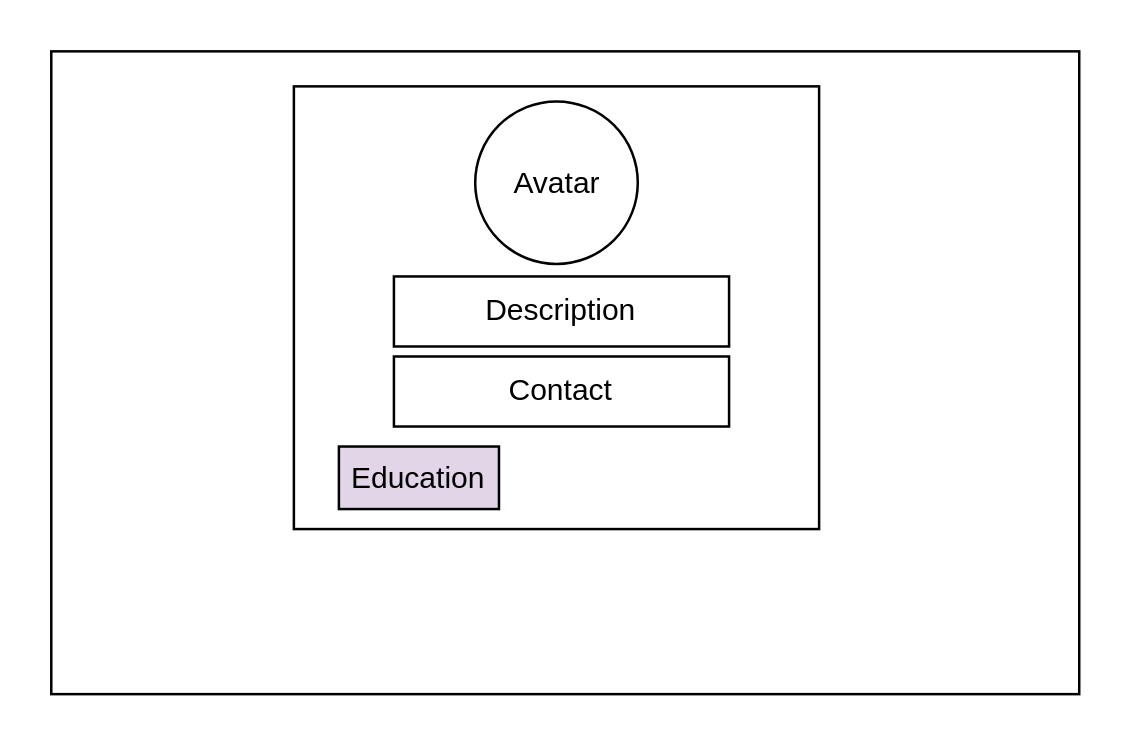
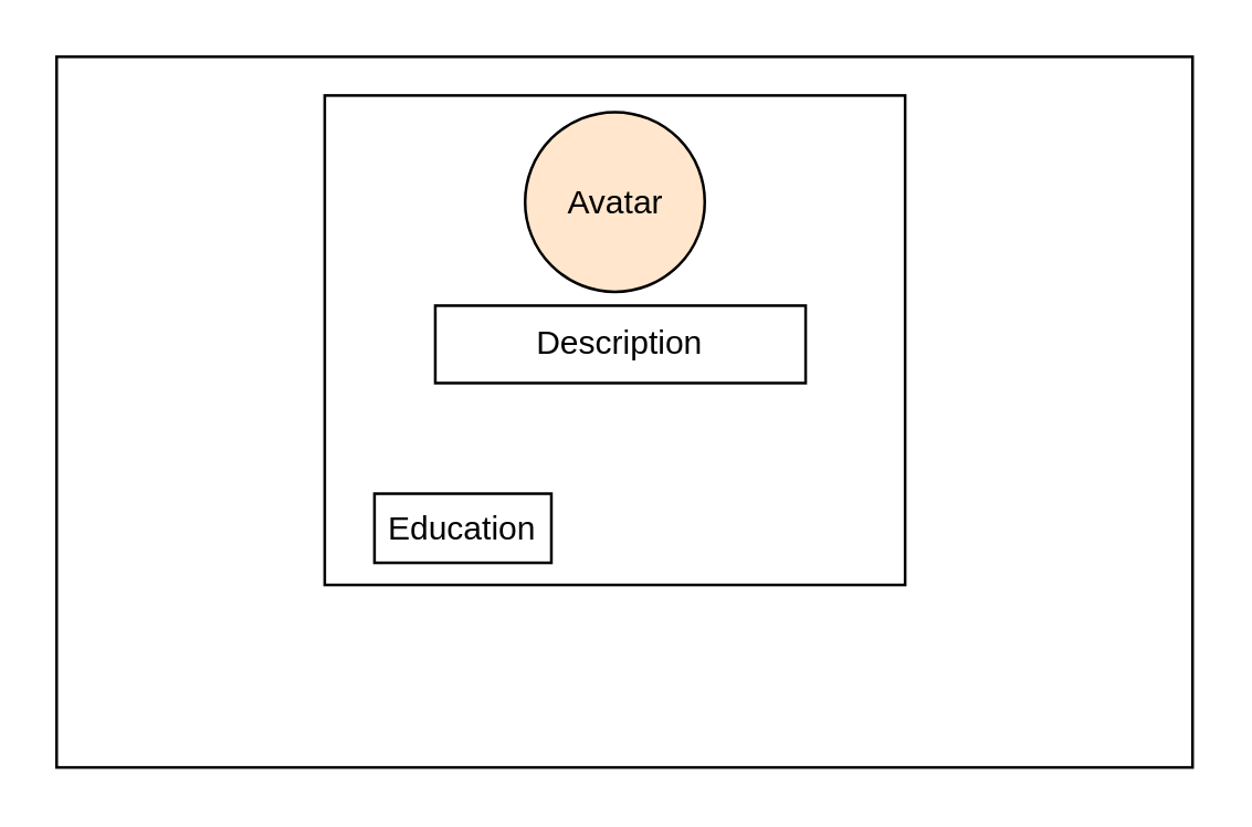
  <mxCell id="0" />
  <mxCell id="1" parent="0" />
  <mxCell id="2" value="" style="rounded=0;whiteSpace=wrap;html=1;" vertex="1" parent="1"><mxGeometry x="20" y="20" width="411" height="257" as="geometry" /></mxCell>
  <mxCell id="3" value="" style="rounded=0;whiteSpace=wrap;html=1;" vertex="1" parent="1"><mxGeometry x="117" y="34" width="210" height="177" as="geometry" /></mxCell>
- <mxCell id="4" value="Avatar" style="ellipse;whiteSpace=wrap;html=1;" vertex="1" parent="1"><mxGeometry x="189.5" y="40" width="65" height="65" as="geometry" /></mxCell>
+ <mxCell id="4" value="Avatar" style="ellipse;whiteSpace=wrap;html=1;fillColor=#ffe6cc;" vertex="1" parent="1"><mxGeometry x="189.5" y="40" width="65" height="65" as="geometry" /></mxCell>
  <mxCell id="5" value="Description" style="rounded=0;whiteSpace=wrap;html=1;" vertex="1" parent="1"><mxGeometry x="157" y="110" width="134" height="28" as="geometry" /></mxCell>
- <mxCell id="6" value="Contact" style="rounded=0;whiteSpace=wrap;html=1;" vertex="1" parent="1"><mxGeometry x="157" y="142" width="134" height="28" as="geometry" /></mxCell>
- <mxCell id="7" value="Education" style="rounded=0;whiteSpace=wrap;html=1;fillColor=#e1d5e7;" vertex="1" parent="1"><mxGeometry x="135" y="178" width="64" height="25" as="geometry" /></mxCell>
+ <mxCell id="7" value="Education" style="rounded=0;whiteSpace=wrap;html=1;" vertex="1" parent="1"><mxGeometry x="135" y="178" width="64" height="25" as="geometry" /></mxCell>
